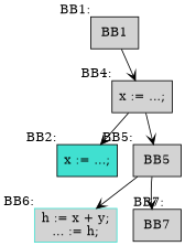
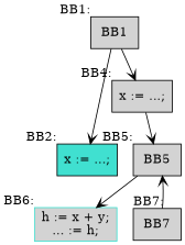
  digraph {
    node [shape=box style=filled]
    edge [arrowhead=open]
    BB1 [xlabel="BB1:"]
    n2 [fillcolor=Turquoise label="x := ...;\n" xlabel="BB2:"]
    n3 [label="x := ...;\n" xlabel="BB4:"]
    BB5 [xlabel="BB5:"]
    n5 [color=Turquoise fillcolor=lightgrey label="h := x + y;\n... := h;\n" xlabel="BB6:"]
    BB7 [xlabel="BB7:"]
-   n3 -> n2
+   BB1 -> n2
    BB1 -> n3
    n3 -> BB5
    BB5 -> n5
-   BB5 -> BB7
+   BB7 -> BB5
  }
